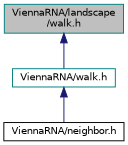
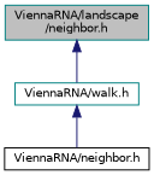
  digraph {
    node [color=teal fontname=Helvetica fontsize=10 shape=record]
    edge [color=midnightblue dir=back fontname=Helvetica fontsize=10 labelfontname=Helvetica labelfontsize=10 style=solid]
-   n1 [fillcolor=grey75 fontcolor=black height=0.2 label="ViennaRNA/landscape\l/walk.h" style=filled width=0.4]
+   n1 [fillcolor=grey75 fontcolor=black height=0.2 label="ViennaRNA/landscape\l/neighbor.h" style=filled width=0.4]
    n2 [height=0.2 label="ViennaRNA/walk.h" width=0.4]
    n3 [color=black height=0.2 label="ViennaRNA/neighbor.h" width=0.4]
    n1 -> n2
    n2 -> n3
  }
